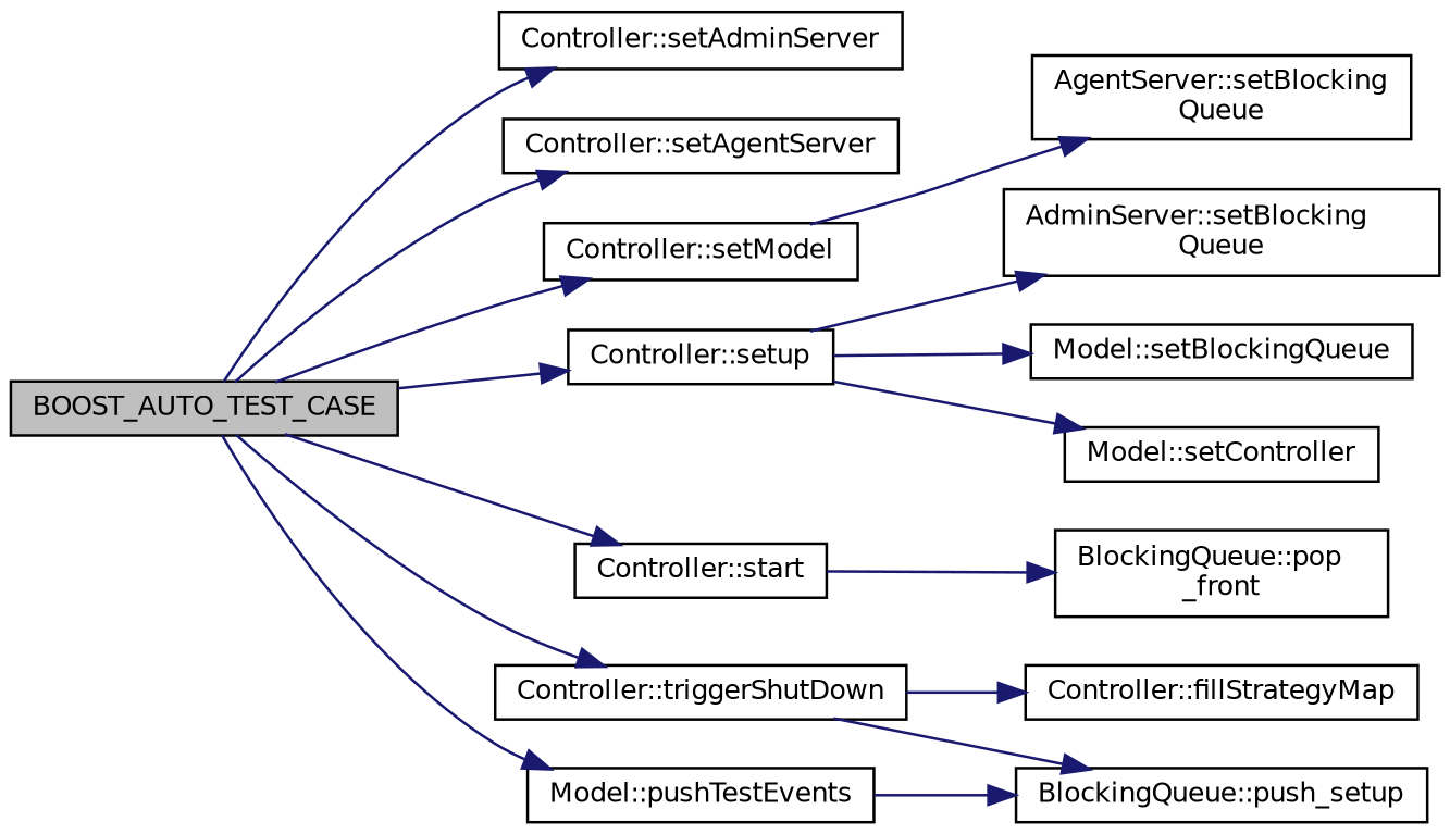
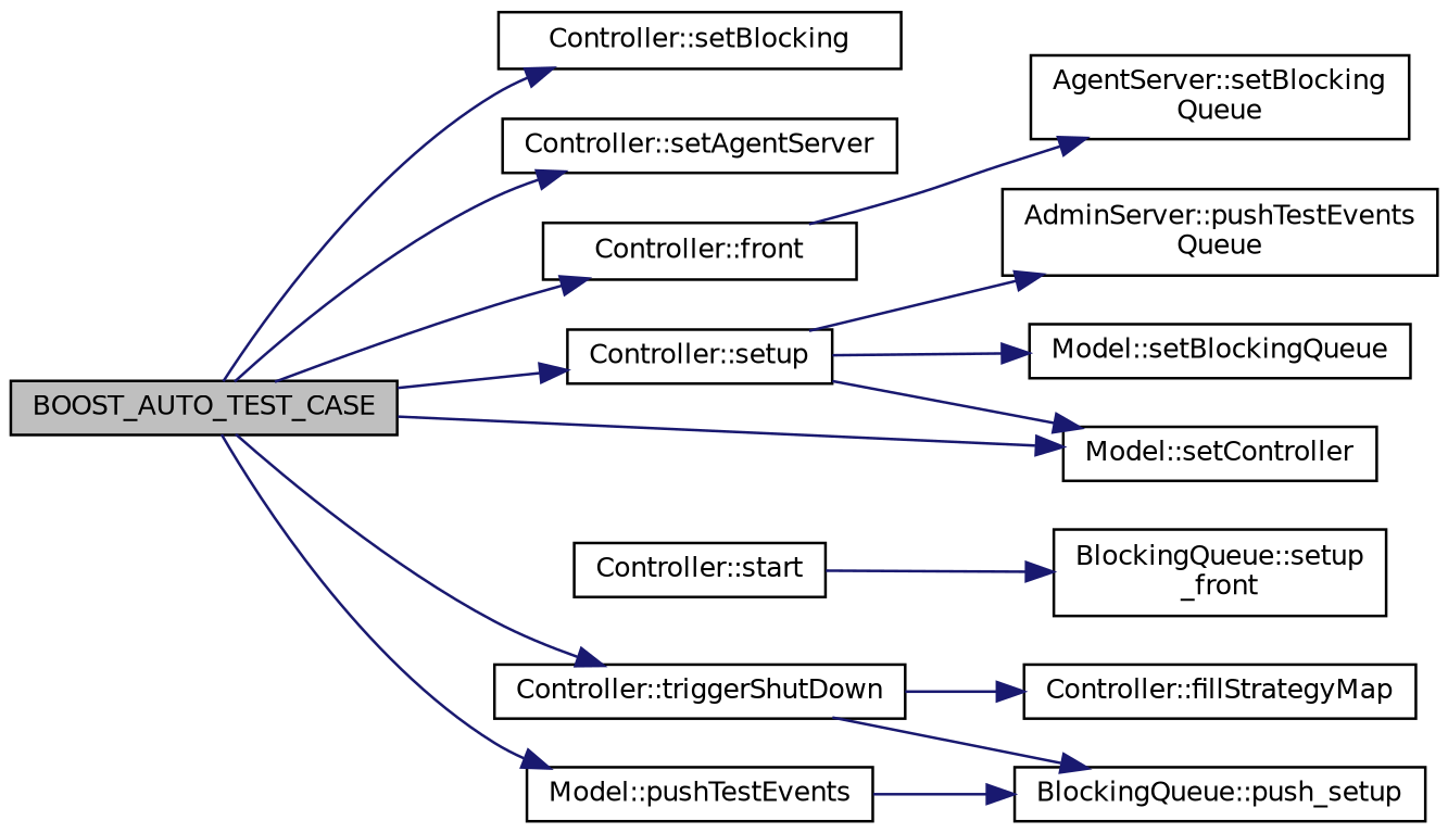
  digraph {
    rankdir=LR
    node [color=black fillcolor=white fontname=Helvetica fontsize=10 shape=record style=filled]
    edge [color=midnightblue fontname=Helvetica fontsize=10 labelfontname=Helvetica labelfontsize=10 style=solid]
    n1 [fillcolor=grey75 fontcolor=black height=0.2 label=BOOST_AUTO_TEST_CASE width=0.4]
-   n2 [height=0.2 label="Controller::setAdminServer" width=0.4]
+   n2 [height=0.2 label="Controller::setBlocking" width=0.4]
    n3 [height=0.2 label="Controller::setAgentServer" width=0.4]
-   n4 [height=0.2 label="Controller::setModel" width=0.4]
+   n4 [height=0.2 label="Controller::front" width=0.4]
    n5 [height=0.2 label="Controller::setup" width=0.4]
    n6 [height=0.2 label="Controller::start" width=0.4]
    n7 [height=0.2 label="Controller::triggerShutDown" width=0.4]
    n8 [height=0.2 label="Model::pushTestEvents" width=0.4]
    n9 [height=0.2 label="AgentServer::setBlocking\lQueue" width=0.4]
-   n10 [height=0.2 label="AdminServer::setBlocking\lQueue" width=0.4]
+   n10 [height=0.2 label="AdminServer::pushTestEvents\lQueue" width=0.4]
    n11 [height=0.2 label="Model::setBlockingQueue" width=0.4]
    n12 [height=0.2 label="Model::setController" width=0.4]
-   n13 [height=0.2 label="BlockingQueue::pop\l_front" width=0.4]
+   n13 [height=0.2 label="BlockingQueue::setup\l_front" width=0.4]
    n14 [height=0.2 label="Controller::fillStrategyMap" width=0.4]
    n15 [height=0.2 label="BlockingQueue::push_setup" width=0.4]
    n1 -> n2
    n1 -> n3
    n1 -> n4
    n1 -> n5
-   n1 -> n6
+   n1 -> n12
    n1 -> n7
    n1 -> n8
    n4 -> n9
    n5 -> n10
    n5 -> n11
    n5 -> n12
    n6 -> n13
    n7 -> n14
    n7 -> n15
    n8 -> n15
  }
